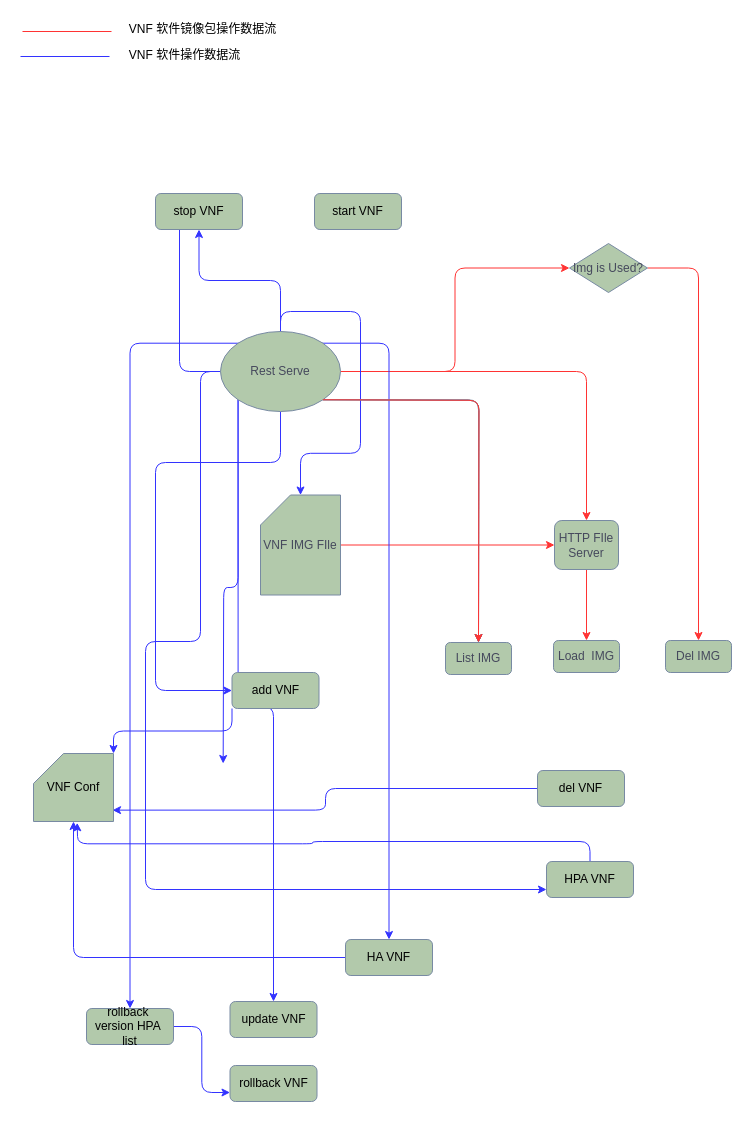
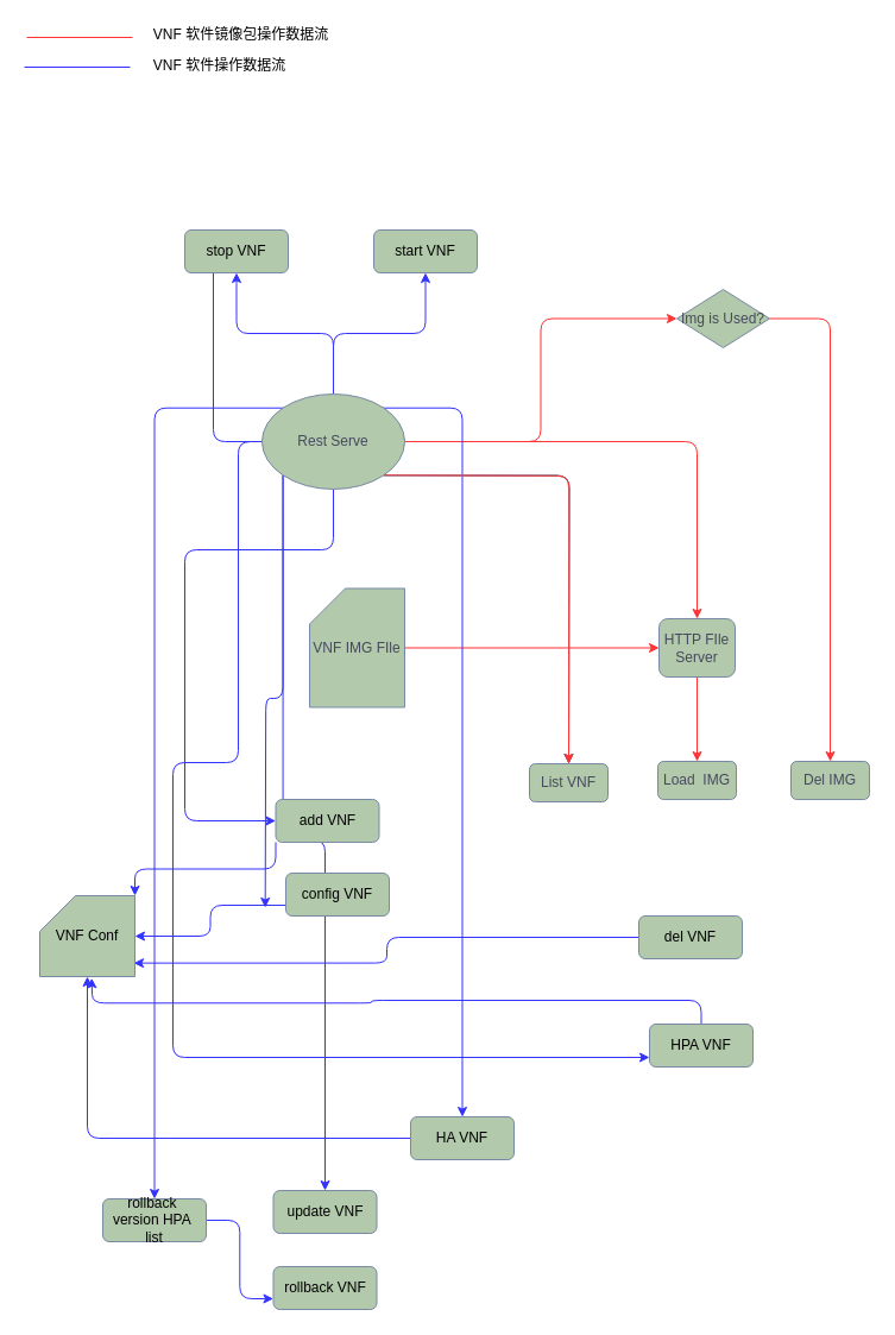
  <mxCell id="0" />
  <mxCell id="1" parent="0" />
  <mxCell id="2" style="edgeStyle=orthogonalEdgeStyle;curved=0;rounded=1;sketch=0;orthogonalLoop=1;jettySize=auto;html=1;exitX=0.5;exitY=1;exitDx=0;exitDy=0;entryX=0.5;entryY=0;entryDx=0;entryDy=0;fontColor=#46495D;fillColor=#B2C9AB;strokeColor=#FF3333;" edge="1" parent="1" source="3" target="4"><mxGeometry relative="1" as="geometry" /></mxCell>
  <mxCell id="3" value="HTTP FIle Server" style="rounded=1;whiteSpace=wrap;html=1;sketch=0;fontColor=#46495D;strokeColor=#788AA3;fillColor=#B2C9AB;align=center;" vertex="1" parent="1"><mxGeometry x="554" y="520" width="64" height="49" as="geometry" /></mxCell>
  <mxCell id="4" value="Load&amp;nbsp; IMG" style="rounded=1;whiteSpace=wrap;html=1;sketch=0;fontColor=#46495D;strokeColor=#788AA3;fillColor=#B2C9AB;align=center;" vertex="1" parent="1"><mxGeometry x="553" y="640" width="66" height="32" as="geometry" /></mxCell>
- <mxCell id="5" value="List IMG" style="rounded=1;whiteSpace=wrap;html=1;sketch=0;fontColor=#46495D;strokeColor=#788AA3;fillColor=#B2C9AB;align=center;" vertex="1" parent="1"><mxGeometry x="445" y="642" width="66" height="32" as="geometry" /></mxCell>
+ <mxCell id="5" value="List VNF" style="rounded=1;whiteSpace=wrap;html=1;sketch=0;fontColor=#46495D;strokeColor=#788AA3;fillColor=#B2C9AB;align=center;" vertex="1" parent="1"><mxGeometry x="445" y="642" width="66" height="32" as="geometry" /></mxCell>
  <mxCell id="6" value="Del IMG" style="rounded=1;whiteSpace=wrap;html=1;sketch=0;fontColor=#46495D;strokeColor=#788AA3;fillColor=#B2C9AB;align=center;" vertex="1" parent="1"><mxGeometry x="665" y="640" width="66" height="32" as="geometry" /></mxCell>
  <mxCell id="7" style="edgeStyle=orthogonalEdgeStyle;curved=0;rounded=1;sketch=0;orthogonalLoop=1;jettySize=auto;html=1;fontColor=#46495D;fillColor=#B2C9AB;strokeColor=#FF3333;" edge="1" parent="1" source="8" target="6"><mxGeometry relative="1" as="geometry" /></mxCell>
  <mxCell id="8" value="&lt;span&gt;Img is Used?&lt;/span&gt;" style="rhombus;whiteSpace=wrap;html=1;rounded=0;sketch=0;fontColor=#46495D;strokeColor=#788AA3;fillColor=#B2C9AB;align=center;" vertex="1" parent="1"><mxGeometry x="569" y="243" width="78" height="49" as="geometry" /></mxCell>
  <mxCell id="9" style="edgeStyle=orthogonalEdgeStyle;curved=0;rounded=1;sketch=0;orthogonalLoop=1;jettySize=auto;html=1;exitX=1;exitY=0.5;exitDx=0;exitDy=0;exitPerimeter=0;entryX=0;entryY=0.5;entryDx=0;entryDy=0;fillColor=#B2C9AB;fontColor=#FF9999;strokeColor=#FF3333;" edge="1" parent="1" source="10" target="3"><mxGeometry relative="1" as="geometry" /></mxCell>
  <mxCell id="10" value="VNF IMG FIle" style="shape=card;whiteSpace=wrap;html=1;rounded=0;sketch=0;fontColor=#46495D;strokeColor=#788AA3;fillColor=#B2C9AB;align=center;" vertex="1" parent="1"><mxGeometry x="260" y="494.5" width="80" height="100" as="geometry" /></mxCell>
  <mxCell id="11" style="edgeStyle=orthogonalEdgeStyle;curved=0;rounded=1;sketch=0;orthogonalLoop=1;jettySize=auto;html=1;entryX=0.5;entryY=0;entryDx=0;entryDy=0;fillColor=#B2C9AB;labelBackgroundColor=#FF3333;strokeColor=#FF3333;" edge="1" parent="1" source="23" target="3"><mxGeometry relative="1" as="geometry" /></mxCell>
  <mxCell id="12" style="edgeStyle=orthogonalEdgeStyle;curved=0;rounded=1;sketch=0;orthogonalLoop=1;jettySize=auto;html=1;exitX=1;exitY=1;exitDx=0;exitDy=0;strokeColor=#788AA3;fillColor=#B2C9AB;fontColor=#FF9999;" edge="1" parent="1" source="23" target="5"><mxGeometry relative="1" as="geometry" /></mxCell>
  <mxCell id="13" style="edgeStyle=orthogonalEdgeStyle;curved=0;rounded=1;sketch=0;orthogonalLoop=1;jettySize=auto;html=1;entryX=0;entryY=0.5;entryDx=0;entryDy=0;fontColor=#FF9999;fillColor=#B2C9AB;strokeColor=#FF3333;" edge="1" parent="1" source="23" target="8"><mxGeometry relative="1" as="geometry" /></mxCell>
  <mxCell id="14" style="edgeStyle=orthogonalEdgeStyle;curved=0;rounded=1;sketch=0;orthogonalLoop=1;jettySize=auto;html=1;entryX=0;entryY=0.5;entryDx=0;entryDy=0;labelBackgroundColor=#FF3333;fontColor=#000000;fillColor=#B2C9AB;strokeColor=#3333FF;" edge="1" parent="1" source="23" target="30"><mxGeometry relative="1" as="geometry"><Array as="points"><mxPoint x="280" y="462" /><mxPoint x="155" y="462" /><mxPoint x="155" y="690" /></Array></mxGeometry></mxCell>
  <mxCell id="15" style="edgeStyle=orthogonalEdgeStyle;curved=0;rounded=1;sketch=0;orthogonalLoop=1;jettySize=auto;html=1;exitX=0;exitY=1;exitDx=0;exitDy=0;labelBackgroundColor=#FF3333;fontColor=#000000;strokeColor=#3333FF;fillColor=#B2C9AB;" edge="1" parent="1" source="23"><mxGeometry relative="1" as="geometry"><mxPoint x="222.667" y="763" as="targetPoint" /></mxGeometry></mxCell>
  <mxCell id="16" style="edgeStyle=orthogonalEdgeStyle;curved=0;rounded=1;sketch=0;orthogonalLoop=1;jettySize=auto;html=1;exitX=0;exitY=0.5;exitDx=0;exitDy=0;entryX=0.276;entryY=0.5;entryDx=0;entryDy=0;labelBackgroundColor=#FF3333;fontColor=#000000;strokeColor=#3333FF;fillColor=#B2C9AB;entryPerimeter=0;" edge="1" parent="1" source="23" target="46"><mxGeometry relative="1" as="geometry" /></mxCell>
  <mxCell id="17" style="edgeStyle=orthogonalEdgeStyle;curved=0;rounded=1;sketch=0;orthogonalLoop=1;jettySize=auto;html=1;exitX=0;exitY=0.5;exitDx=0;exitDy=0;labelBackgroundColor=#FF3333;fontColor=#000000;strokeColor=#3333FF;fillColor=#B2C9AB;" edge="1" parent="1" source="23" target="36"><mxGeometry relative="1" as="geometry"><Array as="points"><mxPoint x="200" y="371" /><mxPoint x="200" y="641" /><mxPoint x="145" y="641" /><mxPoint x="145" y="889" /></Array></mxGeometry></mxCell>
  <mxCell id="18" style="edgeStyle=orthogonalEdgeStyle;curved=0;rounded=1;sketch=0;orthogonalLoop=1;jettySize=auto;html=1;exitX=0;exitY=0;exitDx=0;exitDy=0;labelBackgroundColor=#FF3333;fontColor=#000000;strokeColor=#3333FF;fillColor=#B2C9AB;" edge="1" parent="1" source="23" target="38"><mxGeometry relative="1" as="geometry" /></mxCell>
  <mxCell id="19" style="edgeStyle=orthogonalEdgeStyle;curved=0;rounded=1;sketch=0;orthogonalLoop=1;jettySize=auto;html=1;exitX=0;exitY=0;exitDx=0;exitDy=0;labelBackgroundColor=#FF3333;fontColor=#000000;strokeColor=#3333FF;fillColor=#B2C9AB;" edge="1" parent="1" source="23" target="39"><mxGeometry relative="1" as="geometry" /></mxCell>
  <mxCell id="20" style="edgeStyle=orthogonalEdgeStyle;curved=0;rounded=1;sketch=0;orthogonalLoop=1;jettySize=auto;html=1;exitX=0;exitY=0;exitDx=0;exitDy=0;labelBackgroundColor=#FF3333;fontColor=#000000;strokeColor=#3333FF;fillColor=#B2C9AB;" edge="1" parent="1" source="23" target="42"><mxGeometry relative="1" as="geometry" /></mxCell>
  <mxCell id="21" style="edgeStyle=orthogonalEdgeStyle;curved=0;rounded=1;sketch=0;orthogonalLoop=1;jettySize=auto;html=1;exitX=0.5;exitY=0;exitDx=0;exitDy=0;labelBackgroundColor=#FF3333;fontColor=#000000;strokeColor=#3333FF;fillColor=#B2C9AB;" edge="1" parent="1" source="23" target="46"><mxGeometry relative="1" as="geometry" /></mxCell>
- <mxCell id="22" style="edgeStyle=orthogonalEdgeStyle;curved=0;rounded=1;sketch=0;orthogonalLoop=1;jettySize=auto;html=1;exitX=0.5;exitY=0;exitDx=0;exitDy=0;labelBackgroundColor=#FF3333;fontColor=#000000;strokeColor=#3333FF;fillColor=#B2C9AB;" edge="1" parent="1" source="23" target="10"><mxGeometry relative="1" as="geometry" /></mxCell>
+ <mxCell id="22" style="edgeStyle=orthogonalEdgeStyle;curved=0;rounded=1;sketch=0;orthogonalLoop=1;jettySize=auto;html=1;exitX=0.5;exitY=0;exitDx=0;exitDy=0;entryX=0.5;entryY=1;entryDx=0;entryDy=0;labelBackgroundColor=#FF3333;fontColor=#000000;strokeColor=#3333FF;fillColor=#B2C9AB;" edge="1" parent="1" source="23" target="47"><mxGeometry relative="1" as="geometry" /></mxCell>
  <mxCell id="23" value="Rest Serve" style="ellipse;whiteSpace=wrap;html=1;rounded=0;sketch=0;fontColor=#46495D;strokeColor=#788AA3;fillColor=#B2C9AB;align=center;" vertex="1" parent="1"><mxGeometry x="220" y="331" width="120" height="80" as="geometry" /></mxCell>
  <mxCell id="24" style="edgeStyle=orthogonalEdgeStyle;curved=0;rounded=1;sketch=0;orthogonalLoop=1;jettySize=auto;html=1;exitX=1;exitY=1;exitDx=0;exitDy=0;strokeColor=#788AA3;fillColor=#B2C9AB;fontColor=#FF9999;" edge="1" parent="1"><mxGeometry relative="1" as="geometry"><mxPoint x="322.426" y="399.284" as="sourcePoint" /><mxPoint x="478" y="642" as="targetPoint" /></mxGeometry></mxCell>
  <mxCell id="25" style="edgeStyle=orthogonalEdgeStyle;curved=0;rounded=1;sketch=0;orthogonalLoop=1;jettySize=auto;html=1;exitX=1;exitY=1;exitDx=0;exitDy=0;strokeColor=#788AA3;fillColor=#B2C9AB;fontColor=#FF9999;" edge="1" parent="1"><mxGeometry relative="1" as="geometry"><mxPoint x="322.426" y="399.284" as="sourcePoint" /><mxPoint x="478" y="642" as="targetPoint" /></mxGeometry></mxCell>
  <mxCell id="26" style="edgeStyle=orthogonalEdgeStyle;curved=0;rounded=1;sketch=0;orthogonalLoop=1;jettySize=auto;html=1;exitX=1;exitY=1;exitDx=0;exitDy=0;fillColor=#B2C9AB;fontColor=#FF9999;strokeColor=#FF3333;" edge="1" parent="1"><mxGeometry relative="1" as="geometry"><mxPoint x="322.426" y="399.284" as="sourcePoint" /><mxPoint x="478" y="642" as="targetPoint" /></mxGeometry></mxCell>
  <mxCell id="27" value="" style="endArrow=none;html=1;labelBackgroundColor=#FF3333;fontColor=#000000;strokeColor=#FF3333;fillColor=#B2C9AB;" edge="1" parent="1"><mxGeometry width="50" height="50" relative="1" as="geometry"><mxPoint x="22" y="31" as="sourcePoint" /><mxPoint x="111" y="31" as="targetPoint" /></mxGeometry></mxCell>
  <mxCell id="28" value="VNF 软件镜像包操作数据流" style="text;html=1;align=center;verticalAlign=middle;resizable=0;points=[];autosize=1;strokeColor=none;fontColor=#000000;" vertex="1" parent="1"><mxGeometry x="123" y="20" width="157" height="18" as="geometry" /></mxCell>
  <mxCell id="29" style="edgeStyle=orthogonalEdgeStyle;curved=0;rounded=1;sketch=0;orthogonalLoop=1;jettySize=auto;html=1;exitX=0;exitY=1;exitDx=0;exitDy=0;entryX=1;entryY=0;entryDx=0;entryDy=0;entryPerimeter=0;labelBackgroundColor=#FF3333;fontColor=#000000;strokeColor=#3333FF;fillColor=#B2C9AB;" edge="1" parent="1" source="30" target="43"><mxGeometry relative="1" as="geometry" /></mxCell>
  <mxCell id="30" value="add VNF" style="rounded=1;whiteSpace=wrap;html=1;sketch=0;fontColor=#000000;strokeColor=#788AA3;fillColor=#B2C9AB;align=center;" vertex="1" parent="1"><mxGeometry x="231.5" y="672" width="87" height="36" as="geometry" /></mxCell>
+ <mxCell id="31" style="edgeStyle=orthogonalEdgeStyle;curved=0;rounded=1;sketch=0;orthogonalLoop=1;jettySize=auto;html=1;exitX=0;exitY=0.75;exitDx=0;exitDy=0;entryX=1;entryY=0.5;entryDx=0;entryDy=0;entryPerimeter=0;labelBackgroundColor=#FF3333;fontColor=#000000;strokeColor=#3333FF;fillColor=#B2C9AB;" edge="1" parent="1" source="32" target="43"><mxGeometry relative="1" as="geometry" /></mxCell>
+ <mxCell id="32" value="config VNF" style="rounded=1;whiteSpace=wrap;html=1;sketch=0;fontColor=#000000;strokeColor=#788AA3;fillColor=#B2C9AB;align=center;" vertex="1" parent="1"><mxGeometry x="240" y="734" width="87" height="36" as="geometry" /></mxCell>
  <mxCell id="33" style="edgeStyle=orthogonalEdgeStyle;curved=0;rounded=1;sketch=0;orthogonalLoop=1;jettySize=auto;html=1;exitX=0;exitY=0.5;exitDx=0;exitDy=0;entryX=0.988;entryY=0.833;entryDx=0;entryDy=0;entryPerimeter=0;labelBackgroundColor=#FF3333;fontColor=#000000;strokeColor=#3333FF;fillColor=#B2C9AB;" edge="1" parent="1" source="34" target="43"><mxGeometry relative="1" as="geometry" /></mxCell>
  <mxCell id="34" value="del VNF" style="rounded=1;whiteSpace=wrap;html=1;sketch=0;fontColor=#000000;strokeColor=#788AA3;fillColor=#B2C9AB;align=center;" vertex="1" parent="1"><mxGeometry x="537" y="770" width="87" height="36" as="geometry" /></mxCell>
  <mxCell id="35" style="edgeStyle=orthogonalEdgeStyle;curved=0;rounded=1;sketch=0;orthogonalLoop=1;jettySize=auto;html=1;exitX=0.5;exitY=0;exitDx=0;exitDy=0;labelBackgroundColor=#FF3333;fontColor=#000000;strokeColor=#3333FF;fillColor=#B2C9AB;" edge="1" parent="1" source="36"><mxGeometry relative="1" as="geometry"><mxPoint x="76.667" y="822.333" as="targetPoint" /></mxGeometry></mxCell>
  <mxCell id="36" value="HPA VNF" style="rounded=1;whiteSpace=wrap;html=1;sketch=0;fontColor=#000000;strokeColor=#788AA3;fillColor=#B2C9AB;align=center;" vertex="1" parent="1"><mxGeometry x="546" y="861" width="87" height="36" as="geometry" /></mxCell>
  <mxCell id="37" style="edgeStyle=orthogonalEdgeStyle;curved=0;rounded=1;sketch=0;orthogonalLoop=1;jettySize=auto;html=1;entryX=0.5;entryY=1;entryDx=0;entryDy=0;entryPerimeter=0;labelBackgroundColor=#FF3333;fontColor=#000000;strokeColor=#3333FF;fillColor=#B2C9AB;" edge="1" parent="1" source="38" target="43"><mxGeometry relative="1" as="geometry" /></mxCell>
  <mxCell id="38" value="HA VNF" style="rounded=1;whiteSpace=wrap;html=1;sketch=0;fontColor=#000000;strokeColor=#788AA3;fillColor=#B2C9AB;align=center;" vertex="1" parent="1"><mxGeometry x="345" y="939" width="87" height="36" as="geometry" /></mxCell>
  <mxCell id="39" value="update VNF" style="rounded=1;whiteSpace=wrap;html=1;sketch=0;fontColor=#000000;strokeColor=#788AA3;fillColor=#B2C9AB;align=center;" vertex="1" parent="1"><mxGeometry x="229.5" y="1001" width="87" height="36" as="geometry" /></mxCell>
  <mxCell id="40" value="rollback VNF" style="rounded=1;whiteSpace=wrap;html=1;sketch=0;fontColor=#000000;strokeColor=#788AA3;fillColor=#B2C9AB;align=center;" vertex="1" parent="1"><mxGeometry x="229.5" y="1065" width="87" height="36" as="geometry" /></mxCell>
  <mxCell id="41" style="edgeStyle=orthogonalEdgeStyle;curved=0;rounded=1;sketch=0;orthogonalLoop=1;jettySize=auto;html=1;entryX=0;entryY=0.75;entryDx=0;entryDy=0;labelBackgroundColor=#FF3333;fontColor=#000000;strokeColor=#3333FF;fillColor=#B2C9AB;" edge="1" parent="1" source="42" target="40"><mxGeometry relative="1" as="geometry" /></mxCell>
  <mxCell id="42" value="rollback&amp;nbsp; version HPA&amp;nbsp; list" style="rounded=1;whiteSpace=wrap;html=1;sketch=0;fontColor=#000000;strokeColor=#788AA3;fillColor=#B2C9AB;align=center;" vertex="1" parent="1"><mxGeometry x="86" y="1008" width="87" height="36" as="geometry" /></mxCell>
  <mxCell id="43" value="VNF Conf" style="shape=card;whiteSpace=wrap;html=1;rounded=0;sketch=0;fontColor=#000000;strokeColor=#788AA3;fillColor=#B2C9AB;align=center;" vertex="1" parent="1"><mxGeometry x="33" y="753" width="80" height="68" as="geometry" /></mxCell>
  <mxCell id="44" value="" style="endArrow=none;html=1;labelBackgroundColor=#FF3333;fontColor=#000000;fillColor=#B2C9AB;strokeColor=#3333FF;" edge="1" parent="1"><mxGeometry width="50" height="50" relative="1" as="geometry"><mxPoint x="20" y="56" as="sourcePoint" /><mxPoint x="109" y="56" as="targetPoint" /></mxGeometry></mxCell>
  <mxCell id="45" value="VNF 软件操作数据流" style="text;html=1;align=center;verticalAlign=middle;resizable=0;points=[];autosize=1;strokeColor=none;fontColor=#000000;" vertex="1" parent="1"><mxGeometry x="123" y="46" width="121" height="18" as="geometry" /></mxCell>
  <mxCell id="46" value="stop VNF" style="rounded=1;whiteSpace=wrap;html=1;sketch=0;fontColor=#000000;strokeColor=#788AA3;fillColor=#B2C9AB;align=center;" vertex="1" parent="1"><mxGeometry x="155" y="193" width="87" height="36" as="geometry" /></mxCell>
  <mxCell id="47" value="start VNF" style="rounded=1;whiteSpace=wrap;html=1;sketch=0;fontColor=#000000;strokeColor=#788AA3;fillColor=#B2C9AB;align=center;" vertex="1" parent="1"><mxGeometry x="314" y="193" width="87" height="36" as="geometry" /></mxCell>
